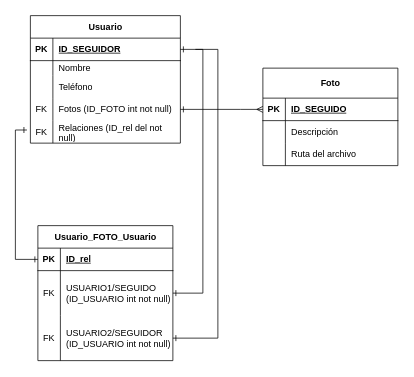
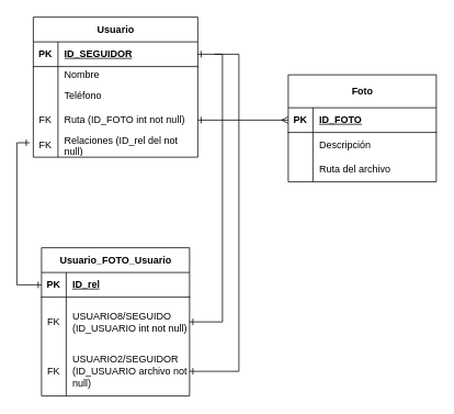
  <mxCell id="0" />
  <mxCell id="1" parent="0" />
  <mxCell id="2" value="Usuario" style="shape=table;startSize=30;container=1;collapsible=1;childLayout=tableLayout;fixedRows=1;rowLines=0;fontStyle=1;align=center;resizeLast=1;html=1;" vertex="1" parent="1"><mxGeometry x="40" y="20" width="200" height="170" as="geometry" /></mxCell>
  <mxCell id="3" value="" style="shape=tableRow;horizontal=0;startSize=0;swimlaneHead=0;swimlaneBody=0;fillColor=none;collapsible=0;dropTarget=0;points=[[0,0.5],[1,0.5]];portConstraint=eastwest;top=0;left=0;right=0;bottom=1;" vertex="1" parent="2"><mxGeometry y="30" width="200" height="30" as="geometry" /></mxCell>
  <mxCell id="4" value="PK" style="shape=partialRectangle;connectable=0;fillColor=none;top=0;left=0;bottom=0;right=0;fontStyle=1;overflow=hidden;whiteSpace=wrap;html=1;" vertex="1" parent="3"><mxGeometry width="30" height="30" as="geometry"><mxRectangle width="30" height="30" as="alternateBounds" /></mxGeometry></mxCell>
  <mxCell id="5" value="ID_SEGUIDOR" style="shape=partialRectangle;connectable=0;fillColor=none;top=0;left=0;bottom=0;right=0;align=left;spacingLeft=6;fontStyle=5;overflow=hidden;whiteSpace=wrap;html=1;" vertex="1" parent="3"><mxGeometry x="30" width="170" height="30" as="geometry"><mxRectangle width="170" height="30" as="alternateBounds" /></mxGeometry></mxCell>
  <mxCell id="6" value="" style="shape=tableRow;horizontal=0;startSize=0;swimlaneHead=0;swimlaneBody=0;fillColor=none;collapsible=0;dropTarget=0;points=[[0,0.5],[1,0.5]];portConstraint=eastwest;top=0;left=0;right=0;bottom=0;" vertex="1" parent="2"><mxGeometry y="60" width="200" height="20" as="geometry" /></mxCell>
  <mxCell id="7" value="" style="shape=partialRectangle;connectable=0;fillColor=none;top=0;left=0;bottom=0;right=0;editable=1;overflow=hidden;whiteSpace=wrap;html=1;" vertex="1" parent="6"><mxGeometry width="30" height="20" as="geometry"><mxRectangle width="30" height="20" as="alternateBounds" /></mxGeometry></mxCell>
  <mxCell id="8" value="Nombre" style="shape=partialRectangle;connectable=0;fillColor=none;top=0;left=0;bottom=0;right=0;align=left;spacingLeft=6;overflow=hidden;whiteSpace=wrap;html=1;" vertex="1" parent="6"><mxGeometry x="30" width="170" height="20" as="geometry"><mxRectangle width="170" height="20" as="alternateBounds" /></mxGeometry></mxCell>
  <mxCell id="9" value="" style="shape=tableRow;horizontal=0;startSize=0;swimlaneHead=0;swimlaneBody=0;fillColor=none;collapsible=0;dropTarget=0;points=[[0,0.5],[1,0.5]];portConstraint=eastwest;top=0;left=0;right=0;bottom=0;" vertex="1" parent="2"><mxGeometry y="80" width="200" height="30" as="geometry" /></mxCell>
  <mxCell id="10" value="" style="shape=partialRectangle;connectable=0;fillColor=none;top=0;left=0;bottom=0;right=0;editable=1;overflow=hidden;whiteSpace=wrap;html=1;" vertex="1" parent="9"><mxGeometry width="30" height="30" as="geometry"><mxRectangle width="30" height="30" as="alternateBounds" /></mxGeometry></mxCell>
  <mxCell id="11" value="Teléfono" style="shape=partialRectangle;connectable=0;fillColor=none;top=0;left=0;bottom=0;right=0;align=left;spacingLeft=6;overflow=hidden;whiteSpace=wrap;html=1;" vertex="1" parent="9"><mxGeometry x="30" width="170" height="30" as="geometry"><mxRectangle width="170" height="30" as="alternateBounds" /></mxGeometry></mxCell>
  <mxCell id="12" value="" style="shape=tableRow;horizontal=0;startSize=0;swimlaneHead=0;swimlaneBody=0;fillColor=none;collapsible=0;dropTarget=0;points=[[0,0.5],[1,0.5]];portConstraint=eastwest;top=0;left=0;right=0;bottom=0;" vertex="1" parent="2"><mxGeometry y="110" width="200" height="30" as="geometry" /></mxCell>
  <mxCell id="13" value="FK" style="shape=partialRectangle;connectable=0;fillColor=none;top=0;left=0;bottom=0;right=0;editable=1;overflow=hidden;whiteSpace=wrap;html=1;" vertex="1" parent="12"><mxGeometry width="30" height="30" as="geometry"><mxRectangle width="30" height="30" as="alternateBounds" /></mxGeometry></mxCell>
- <mxCell id="14" value="Fotos (ID_FOTO int not null)" style="shape=partialRectangle;connectable=0;fillColor=none;top=0;left=0;bottom=0;right=0;align=left;spacingLeft=6;overflow=hidden;whiteSpace=wrap;html=1;" vertex="1" parent="12"><mxGeometry x="30" width="170" height="30" as="geometry"><mxRectangle width="170" height="30" as="alternateBounds" /></mxGeometry></mxCell>
+ <mxCell id="14" value="Ruta (ID_FOTO int not null)" style="shape=partialRectangle;connectable=0;fillColor=none;top=0;left=0;bottom=0;right=0;align=left;spacingLeft=6;overflow=hidden;whiteSpace=wrap;html=1;" vertex="1" parent="12"><mxGeometry x="30" width="170" height="30" as="geometry"><mxRectangle width="170" height="30" as="alternateBounds" /></mxGeometry></mxCell>
  <mxCell id="15" style="shape=tableRow;horizontal=0;startSize=0;swimlaneHead=0;swimlaneBody=0;fillColor=none;collapsible=0;dropTarget=0;points=[[0,0.5],[1,0.5]];portConstraint=eastwest;top=0;left=0;right=0;bottom=0;" vertex="1" parent="2"><mxGeometry y="140" width="200" height="30" as="geometry" /></mxCell>
  <mxCell id="16" value="FK" style="shape=partialRectangle;connectable=0;fillColor=none;top=0;left=0;bottom=0;right=0;editable=1;overflow=hidden;whiteSpace=wrap;html=1;" vertex="1" parent="15"><mxGeometry width="30" height="30" as="geometry"><mxRectangle width="30" height="30" as="alternateBounds" /></mxGeometry></mxCell>
  <mxCell id="17" value="Relaciones (ID_rel del not null)" style="shape=partialRectangle;connectable=0;fillColor=none;top=0;left=0;bottom=0;right=0;align=left;spacingLeft=6;overflow=hidden;whiteSpace=wrap;html=1;" vertex="1" parent="15"><mxGeometry x="30" width="170" height="30" as="geometry"><mxRectangle width="170" height="30" as="alternateBounds" /></mxGeometry></mxCell>
  <mxCell id="18" value="Foto" style="shape=table;startSize=40;container=1;collapsible=1;childLayout=tableLayout;fixedRows=1;rowLines=0;fontStyle=1;align=center;resizeLast=1;html=1;" vertex="1" parent="1"><mxGeometry x="350" y="90" width="180" height="130" as="geometry" /></mxCell>
  <mxCell id="19" value="" style="shape=tableRow;horizontal=0;startSize=0;swimlaneHead=0;swimlaneBody=0;fillColor=none;collapsible=0;dropTarget=0;points=[[0,0.5],[1,0.5]];portConstraint=eastwest;top=0;left=0;right=0;bottom=1;" vertex="1" parent="18"><mxGeometry y="40" width="180" height="30" as="geometry" /></mxCell>
  <mxCell id="20" value="PK" style="shape=partialRectangle;connectable=0;fillColor=none;top=0;left=0;bottom=0;right=0;fontStyle=1;overflow=hidden;whiteSpace=wrap;html=1;" vertex="1" parent="19"><mxGeometry width="30" height="30" as="geometry"><mxRectangle width="30" height="30" as="alternateBounds" /></mxGeometry></mxCell>
- <mxCell id="21" value="ID_SEGUIDO" style="shape=partialRectangle;connectable=0;fillColor=none;top=0;left=0;bottom=0;right=0;align=left;spacingLeft=6;fontStyle=5;overflow=hidden;whiteSpace=wrap;html=1;" vertex="1" parent="19"><mxGeometry x="30" width="150" height="30" as="geometry"><mxRectangle width="150" height="30" as="alternateBounds" /></mxGeometry></mxCell>
+ <mxCell id="21" value="ID_FOTO" style="shape=partialRectangle;connectable=0;fillColor=none;top=0;left=0;bottom=0;right=0;align=left;spacingLeft=6;fontStyle=5;overflow=hidden;whiteSpace=wrap;html=1;" vertex="1" parent="19"><mxGeometry x="30" width="150" height="30" as="geometry"><mxRectangle width="150" height="30" as="alternateBounds" /></mxGeometry></mxCell>
  <mxCell id="22" value="" style="shape=tableRow;horizontal=0;startSize=0;swimlaneHead=0;swimlaneBody=0;fillColor=none;collapsible=0;dropTarget=0;points=[[0,0.5],[1,0.5]];portConstraint=eastwest;top=0;left=0;right=0;bottom=0;" vertex="1" parent="18"><mxGeometry y="70" width="180" height="30" as="geometry" /></mxCell>
  <mxCell id="23" value="" style="shape=partialRectangle;connectable=0;fillColor=none;top=0;left=0;bottom=0;right=0;editable=1;overflow=hidden;whiteSpace=wrap;html=1;" vertex="1" parent="22"><mxGeometry width="30" height="30" as="geometry"><mxRectangle width="30" height="30" as="alternateBounds" /></mxGeometry></mxCell>
  <mxCell id="24" value="Descripción" style="shape=partialRectangle;connectable=0;fillColor=none;top=0;left=0;bottom=0;right=0;align=left;spacingLeft=6;overflow=hidden;whiteSpace=wrap;html=1;" vertex="1" parent="22"><mxGeometry x="30" width="150" height="30" as="geometry"><mxRectangle width="150" height="30" as="alternateBounds" /></mxGeometry></mxCell>
  <mxCell id="25" value="" style="shape=tableRow;horizontal=0;startSize=0;swimlaneHead=0;swimlaneBody=0;fillColor=none;collapsible=0;dropTarget=0;points=[[0,0.5],[1,0.5]];portConstraint=eastwest;top=0;left=0;right=0;bottom=0;" vertex="1" parent="18"><mxGeometry y="100" width="180" height="30" as="geometry" /></mxCell>
  <mxCell id="26" value="" style="shape=partialRectangle;connectable=0;fillColor=none;top=0;left=0;bottom=0;right=0;editable=1;overflow=hidden;whiteSpace=wrap;html=1;" vertex="1" parent="25"><mxGeometry width="30" height="30" as="geometry"><mxRectangle width="30" height="30" as="alternateBounds" /></mxGeometry></mxCell>
  <mxCell id="27" value="Ruta del archivo" style="shape=partialRectangle;connectable=0;fillColor=none;top=0;left=0;bottom=0;right=0;align=left;spacingLeft=6;overflow=hidden;whiteSpace=wrap;html=1;" vertex="1" parent="25"><mxGeometry x="30" width="150" height="30" as="geometry"><mxRectangle width="150" height="30" as="alternateBounds" /></mxGeometry></mxCell>
  <mxCell id="28" value="Usuario_FOTO_Usuario" style="shape=table;startSize=30;container=1;collapsible=1;childLayout=tableLayout;fixedRows=1;rowLines=0;fontStyle=1;align=center;resizeLast=1;html=1;" vertex="1" parent="1"><mxGeometry x="50" y="300" width="180" height="180" as="geometry" /></mxCell>
  <mxCell id="29" value="" style="shape=tableRow;horizontal=0;startSize=0;swimlaneHead=0;swimlaneBody=0;fillColor=none;collapsible=0;dropTarget=0;points=[[0,0.5],[1,0.5]];portConstraint=eastwest;top=0;left=0;right=0;bottom=1;" vertex="1" parent="28"><mxGeometry y="30" width="180" height="30" as="geometry" /></mxCell>
  <mxCell id="30" value="PK" style="shape=partialRectangle;connectable=0;fillColor=none;top=0;left=0;bottom=0;right=0;fontStyle=1;overflow=hidden;whiteSpace=wrap;html=1;" vertex="1" parent="29"><mxGeometry width="30" height="30" as="geometry"><mxRectangle width="30" height="30" as="alternateBounds" /></mxGeometry></mxCell>
  <mxCell id="31" value="ID_rel" style="shape=partialRectangle;connectable=0;fillColor=none;top=0;left=0;bottom=0;right=0;align=left;spacingLeft=6;fontStyle=5;overflow=hidden;whiteSpace=wrap;html=1;" vertex="1" parent="29"><mxGeometry x="30" width="150" height="30" as="geometry"><mxRectangle width="150" height="30" as="alternateBounds" /></mxGeometry></mxCell>
  <mxCell id="32" value="" style="shape=tableRow;horizontal=0;startSize=0;swimlaneHead=0;swimlaneBody=0;fillColor=none;collapsible=0;dropTarget=0;points=[[0,0.5],[1,0.5]];portConstraint=eastwest;top=0;left=0;right=0;bottom=0;" vertex="1" parent="28"><mxGeometry y="60" width="180" height="60" as="geometry" /></mxCell>
  <mxCell id="33" value="FK" style="shape=partialRectangle;connectable=0;fillColor=none;top=0;left=0;bottom=0;right=0;editable=1;overflow=hidden;whiteSpace=wrap;html=1;" vertex="1" parent="32"><mxGeometry width="30" height="60" as="geometry"><mxRectangle width="30" height="60" as="alternateBounds" /></mxGeometry></mxCell>
- <mxCell id="34" value="USUARIO1/SEGUIDO&lt;br&gt;(ID_USUARIO int not null)" style="shape=partialRectangle;connectable=0;fillColor=none;top=0;left=0;bottom=0;right=0;align=left;spacingLeft=6;overflow=hidden;whiteSpace=wrap;html=1;" vertex="1" parent="32"><mxGeometry x="30" width="150" height="60" as="geometry"><mxRectangle width="150" height="60" as="alternateBounds" /></mxGeometry></mxCell>
+ <mxCell id="34" value="USUARIO8/SEGUIDO&lt;br&gt;(ID_USUARIO int not null)" style="shape=partialRectangle;connectable=0;fillColor=none;top=0;left=0;bottom=0;right=0;align=left;spacingLeft=6;overflow=hidden;whiteSpace=wrap;html=1;" vertex="1" parent="32"><mxGeometry x="30" width="150" height="60" as="geometry"><mxRectangle width="150" height="60" as="alternateBounds" /></mxGeometry></mxCell>
  <mxCell id="35" value="" style="shape=tableRow;horizontal=0;startSize=0;swimlaneHead=0;swimlaneBody=0;fillColor=none;collapsible=0;dropTarget=0;points=[[0,0.5],[1,0.5]];portConstraint=eastwest;top=0;left=0;right=0;bottom=0;" vertex="1" parent="28"><mxGeometry y="120" width="180" height="60" as="geometry" /></mxCell>
  <mxCell id="36" value="FK" style="shape=partialRectangle;connectable=0;fillColor=none;top=0;left=0;bottom=0;right=0;editable=1;overflow=hidden;whiteSpace=wrap;html=1;" vertex="1" parent="35"><mxGeometry width="30" height="60" as="geometry"><mxRectangle width="30" height="60" as="alternateBounds" /></mxGeometry></mxCell>
- <mxCell id="37" value="USUARIO2/SEGUIDOR&lt;br&gt;(ID_USUARIO int not null)" style="shape=partialRectangle;connectable=0;fillColor=none;top=0;left=0;bottom=0;right=0;align=left;spacingLeft=6;overflow=hidden;whiteSpace=wrap;html=1;" vertex="1" parent="35"><mxGeometry x="30" width="150" height="60" as="geometry"><mxRectangle width="150" height="60" as="alternateBounds" /></mxGeometry></mxCell>
+ <mxCell id="37" value="USUARIO2/SEGUIDOR&lt;br&gt;(ID_USUARIO archivo not null)" style="shape=partialRectangle;connectable=0;fillColor=none;top=0;left=0;bottom=0;right=0;align=left;spacingLeft=6;overflow=hidden;whiteSpace=wrap;html=1;" vertex="1" parent="35"><mxGeometry x="30" width="150" height="60" as="geometry"><mxRectangle width="150" height="60" as="alternateBounds" /></mxGeometry></mxCell>
  <mxCell id="38" value="" style="edgeStyle=entityRelationEdgeStyle;fontSize=12;html=1;endArrow=ERone;rounded=0;startArrow=ERmany;startFill=0;endFill=0;" edge="1" parent="1" source="19" target="12"><mxGeometry width="100" height="100" relative="1" as="geometry"><mxPoint x="140" y="380" as="sourcePoint" /><mxPoint x="0" y="230" as="targetPoint" /></mxGeometry></mxCell>
  <mxCell id="39" value="" style="edgeStyle=orthogonalEdgeStyle;fontSize=12;html=1;endArrow=ERone;startArrow=ERone;rounded=0;entryX=-0.023;entryY=0.417;entryDx=0;entryDy=0;entryPerimeter=0;startFill=0;endFill=0;" edge="1" parent="1" source="29" target="15"><mxGeometry width="100" height="100" relative="1" as="geometry"><mxPoint x="160" y="380" as="sourcePoint" /><mxPoint x="260" y="280" as="targetPoint" /><Array as="points"><mxPoint x="20" y="345" /><mxPoint x="20" y="173" /></Array></mxGeometry></mxCell>
  <mxCell id="40" value="" style="edgeStyle=entityRelationEdgeStyle;fontSize=12;html=1;endArrow=ERone;endFill=1;rounded=0;entryX=1;entryY=0.5;entryDx=0;entryDy=0;strokeColor=default;anchorPointDirection=0;bendable=1;startArrow=ERone;startFill=0;" edge="1" parent="1" source="3" target="32"><mxGeometry width="100" height="100" relative="1" as="geometry"><mxPoint x="30" y="70" as="sourcePoint" /><mxPoint x="-50" y="370" as="targetPoint" /></mxGeometry></mxCell>
  <mxCell id="41" value="" style="edgeStyle=entityRelationEdgeStyle;fontSize=12;html=1;endArrow=ERone;endFill=1;rounded=0;" edge="1" parent="1" target="35"><mxGeometry width="100" height="100" relative="1" as="geometry"><mxPoint x="260" y="65" as="sourcePoint" /><mxPoint x="360" y="450" as="targetPoint" /></mxGeometry></mxCell>
